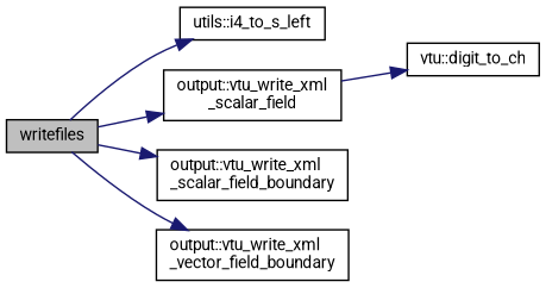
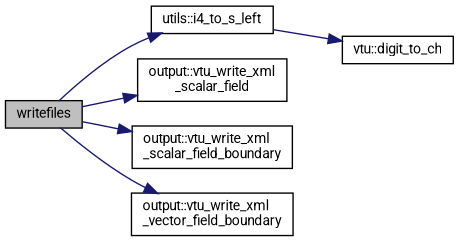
  digraph {
    fontname=Roboto
    rankdir=LR
    node [color=black fillcolor=white fontname=Roboto fontsize=10 shape=record style=filled]
    edge [color=midnightblue fontname=Roboto fontsize=10 labelfontname=Helvetica labelfontsize=10 style=solid]
    n1 [fillcolor=grey75 fontcolor=black height=0.2 label=writefiles width=0.4]
    n2 [height=0.2 label="utils::i4_to_s_left" width=0.4]
    n3 [height=0.2 label="output::vtu_write_xml\l_scalar_field" width=0.4]
    n4 [height=0.2 label="output::vtu_write_xml\l_scalar_field_boundary" width=0.4]
    n5 [height=0.2 label="output::vtu_write_xml\l_vector_field_boundary" width=0.4]
    n6 [height=0.2 label="vtu::digit_to_ch" width=0.4]
    n1 -> n2
    n1 -> n3
    n1 -> n4
    n1 -> n5
-   n3 -> n6
+   n2 -> n6
  }
